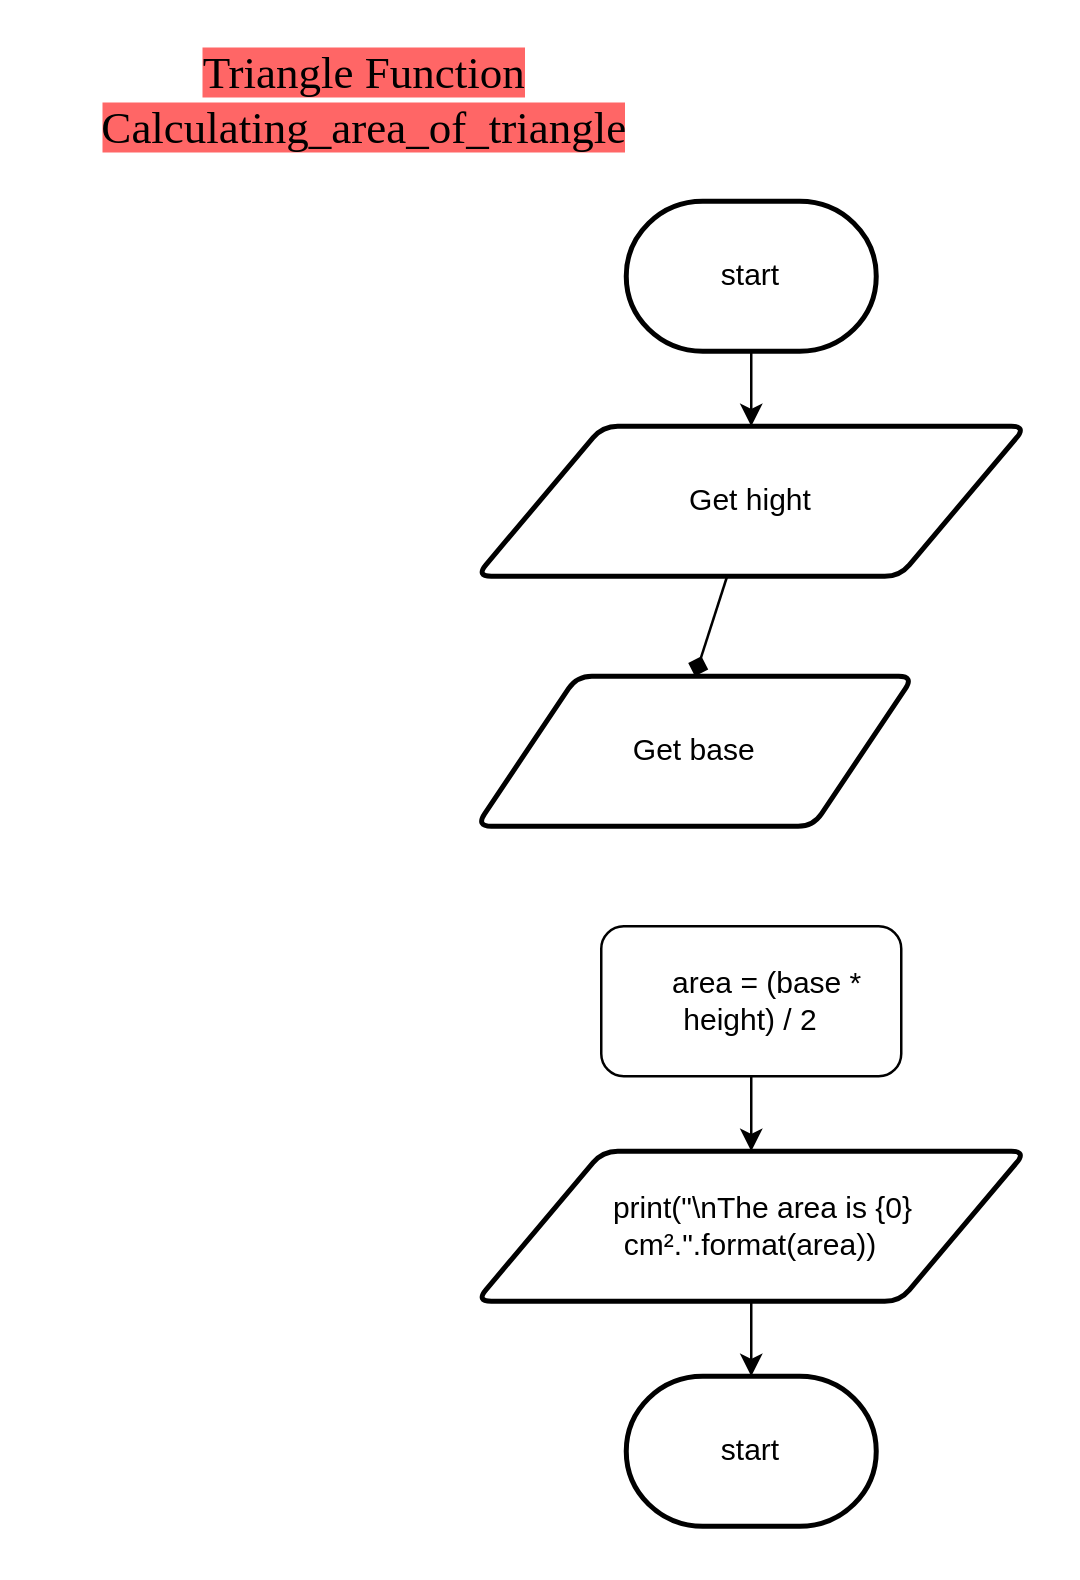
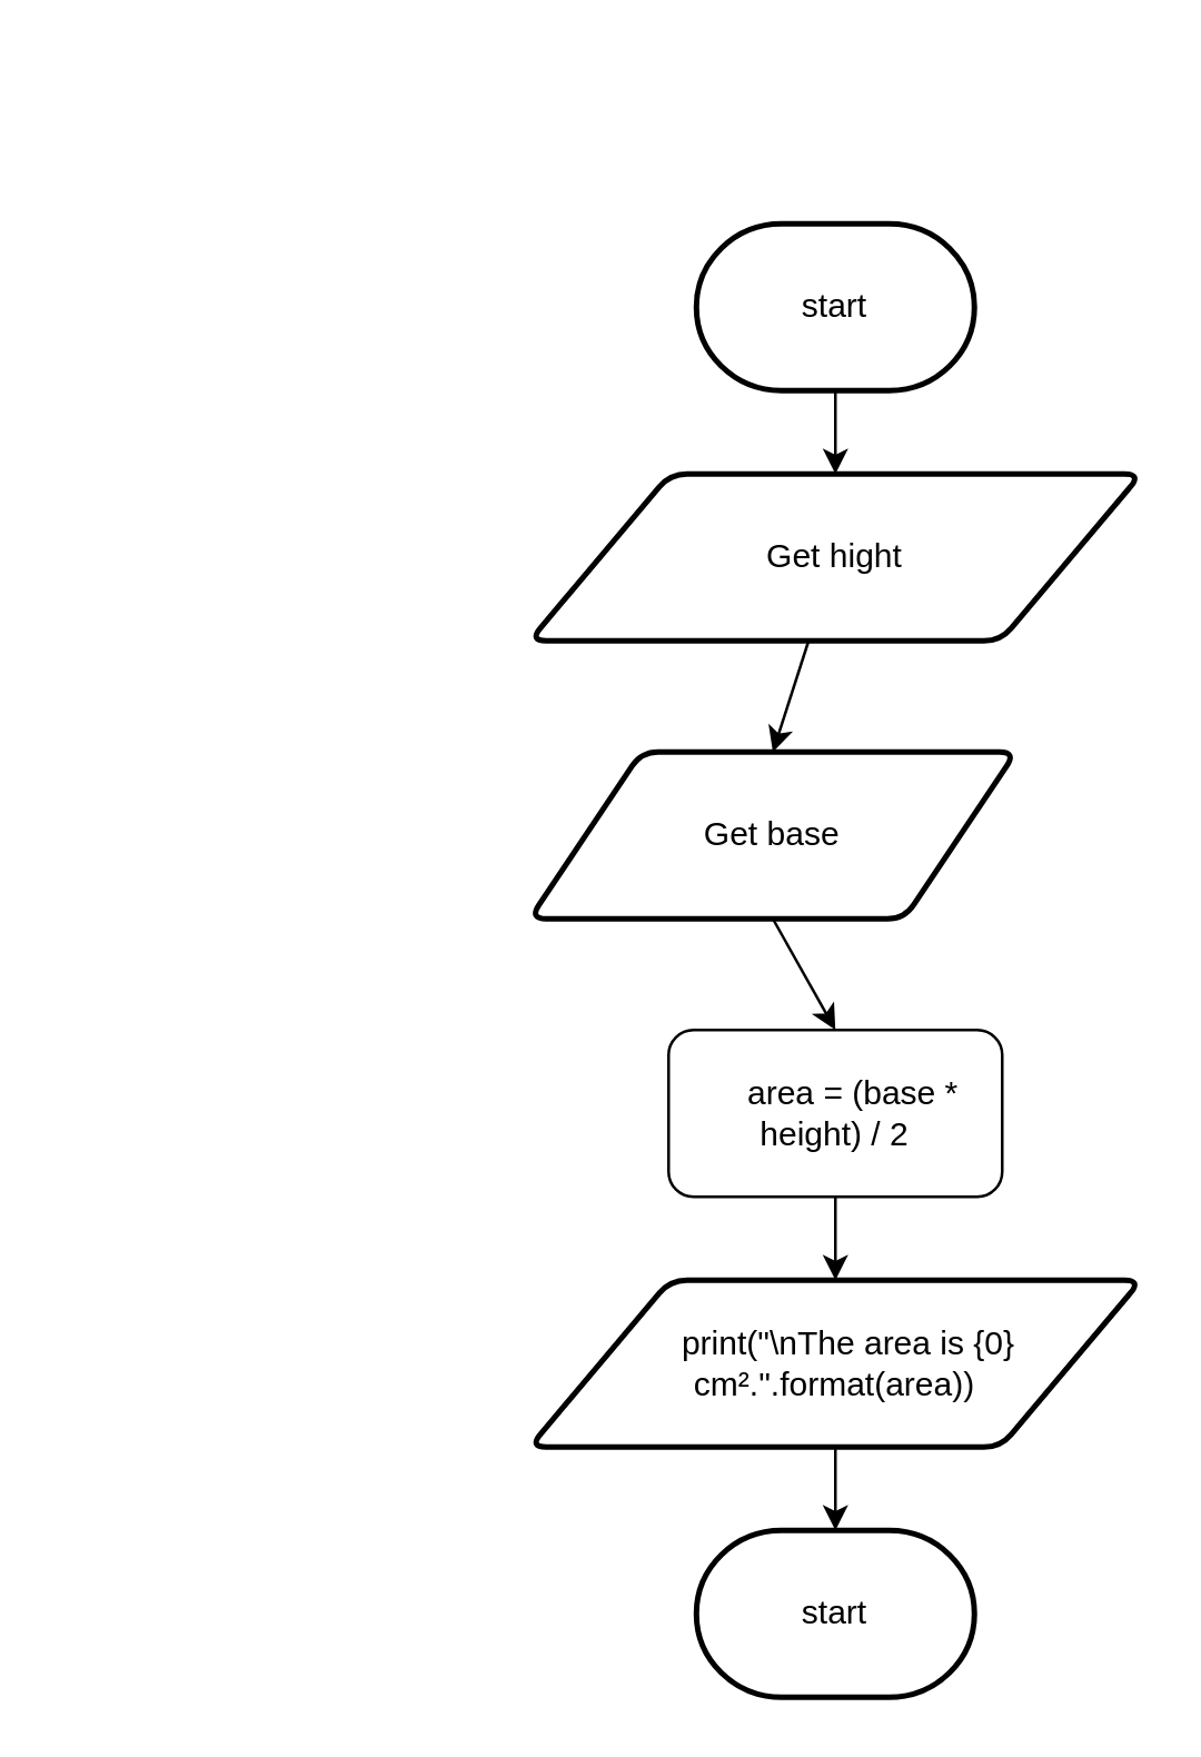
  <mxCell id="0" />
  <mxCell id="1" parent="0" />
- <mxCell id="2" value="&lt;font color=&quot;#000000&quot;&gt;&lt;span style=&quot;font-size: 18px ; background-color: rgb(255 , 102 , 102)&quot;&gt;Triangle Function&lt;br&gt;Calculating_area_of_triangle&lt;br&gt;&lt;/span&gt;&lt;/font&gt;" style="text;html=1;align=center;verticalAlign=middle;resizable=0;points=[];autosize=1;strokeColor=none;fillColor=none;fontSize=12;fontFamily=Georgia;" parent="1" vertex="1"><mxGeometry x="20" y="20" width="250" height="40" as="geometry" /></mxCell>
  <mxCell id="3" style="edgeStyle=none;html=1;fontFamily=Helvetica;fontSize=12;entryX=0.5;entryY=0;entryDx=0;entryDy=0;exitX=0.5;exitY=1;exitDx=0;exitDy=0;exitPerimeter=0;" parent="1" source="7" target="5" edge="1"><mxGeometry relative="1" as="geometry"><mxPoint x="310" y="170" as="targetPoint" /><mxPoint x="300" y="140" as="sourcePoint" /></mxGeometry></mxCell>
- <mxCell id="4" style="edgeStyle=none;html=1;fontFamily=Helvetica;fontSize=12;entryX=0.5;entryY=0;entryDx=0;entryDy=0;endArrow=diamond;" parent="1" source="5" target="9" edge="1"><mxGeometry relative="1" as="geometry"><mxPoint x="300" y="250" as="targetPoint" /></mxGeometry></mxCell>
+ <mxCell id="4" style="edgeStyle=none;html=1;fontFamily=Helvetica;fontSize=12;entryX=0.5;entryY=0;entryDx=0;entryDy=0;" parent="1" source="5" target="9" edge="1"><mxGeometry relative="1" as="geometry"><mxPoint x="300" y="250" as="targetPoint" /></mxGeometry></mxCell>
  <mxCell id="5" value="Get hight" style="shape=parallelogram;html=1;strokeWidth=2;perimeter=parallelogramPerimeter;whiteSpace=wrap;rounded=1;arcSize=12;size=0.23;fontFamily=Helvetica;fontSize=12;" parent="1" vertex="1"><mxGeometry x="190" y="170" width="220" height="60" as="geometry" /></mxCell>
+ <mxCell id="6" style="edgeStyle=none;html=1;fontFamily=Helvetica;fontSize=12;exitX=0.5;exitY=1;exitDx=0;exitDy=0;entryX=0.5;entryY=0;entryDx=0;entryDy=0;" parent="1" source="9" target="11" edge="1"><mxGeometry relative="1" as="geometry"><mxPoint x="300" y="350" as="sourcePoint" /><mxPoint x="300" y="370" as="targetPoint" /></mxGeometry></mxCell>
  <mxCell id="7" value="start" style="strokeWidth=2;html=1;shape=mxgraph.flowchart.terminator;whiteSpace=wrap;fontFamily=Helvetica;fontSize=12;" parent="1" vertex="1"><mxGeometry x="250" y="80" width="100" height="60" as="geometry" /></mxCell>
  <mxCell id="8" value="start" style="strokeWidth=2;html=1;shape=mxgraph.flowchart.terminator;whiteSpace=wrap;fontFamily=Helvetica;fontSize=12;" parent="1" vertex="1"><mxGeometry x="250" y="550" width="100" height="60" as="geometry" /></mxCell>
  <mxCell id="9" value="Get base" style="shape=parallelogram;html=1;strokeWidth=2;perimeter=parallelogramPerimeter;whiteSpace=wrap;rounded=1;arcSize=12;size=0.23;fontFamily=Helvetica;fontSize=12;" vertex="1" parent="1"><mxGeometry x="190" y="270" width="175" height="60" as="geometry" /></mxCell>
  <mxCell id="10" style="edgeStyle=none;html=1;entryX=0.5;entryY=0;entryDx=0;entryDy=0;" edge="1" parent="1" source="11" target="13"><mxGeometry relative="1" as="geometry"><mxPoint x="250" y="490" as="targetPoint" /></mxGeometry></mxCell>
  <mxCell id="11" value="&amp;nbsp; &amp;nbsp; area = (base * height) / 2" style="whiteSpace=wrap;html=1;rounded=1;" vertex="1" parent="1"><mxGeometry x="240" y="370" width="120" height="60" as="geometry" /></mxCell>
  <mxCell id="12" style="edgeStyle=none;html=1;entryX=0.5;entryY=0;entryDx=0;entryDy=0;entryPerimeter=0;" edge="1" parent="1" source="13" target="8"><mxGeometry relative="1" as="geometry" /></mxCell>
  <mxCell id="13" value="&lt;div&gt;&amp;nbsp; &amp;nbsp;print(&quot;\nThe area is {0} cm².&quot;.format(area))&lt;/div&gt;" style="shape=parallelogram;html=1;strokeWidth=2;perimeter=parallelogramPerimeter;whiteSpace=wrap;rounded=1;arcSize=12;size=0.23;fontFamily=Helvetica;fontSize=12;" vertex="1" parent="1"><mxGeometry x="190" y="460" width="220" height="60" as="geometry" /></mxCell>
